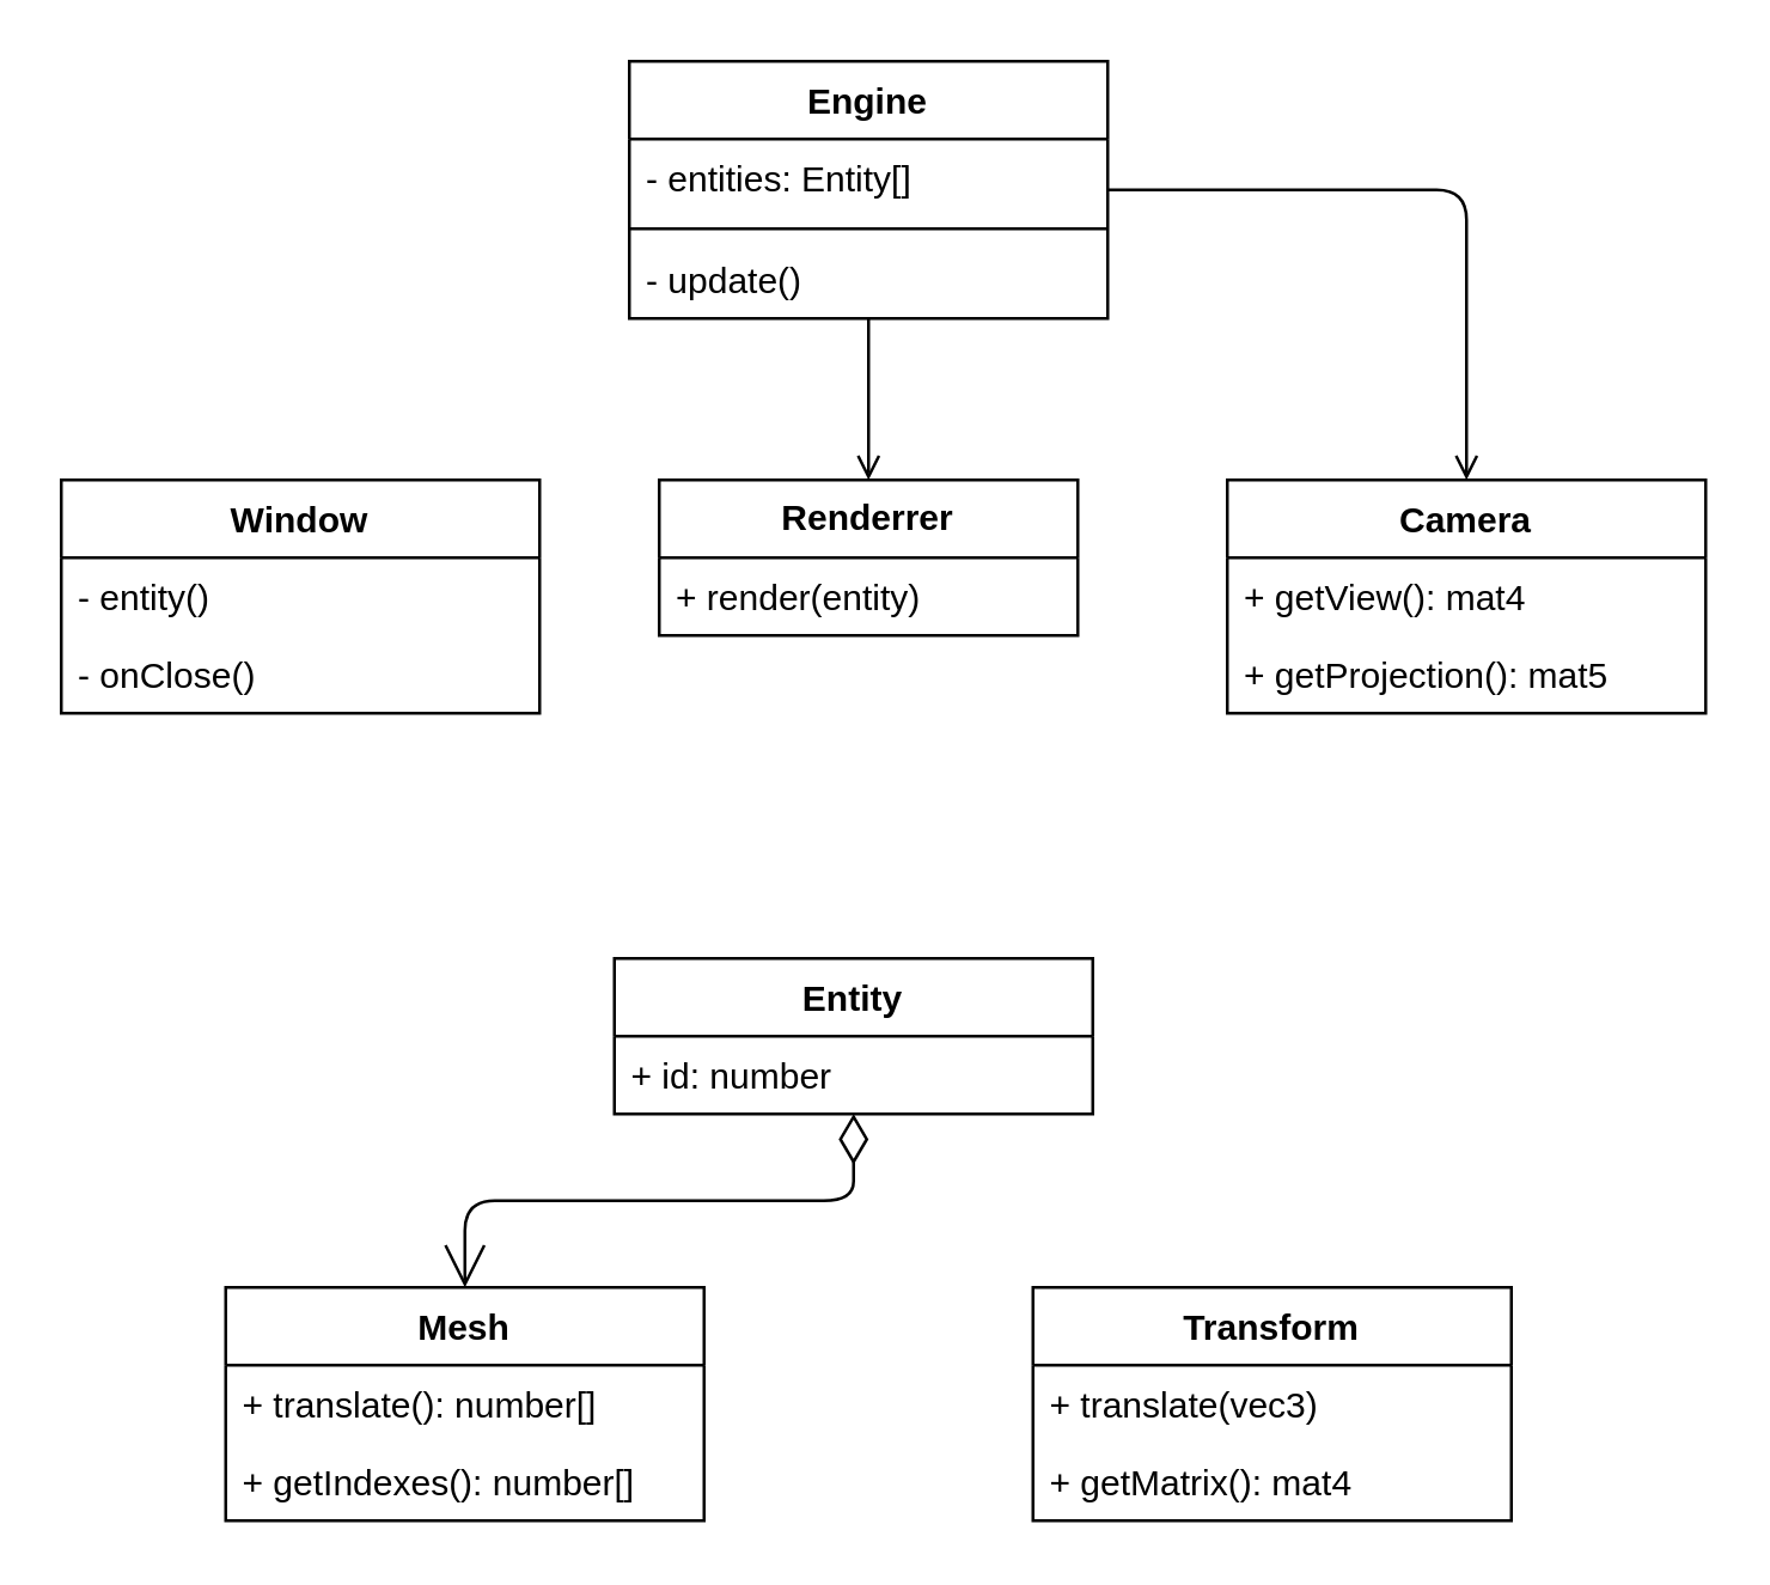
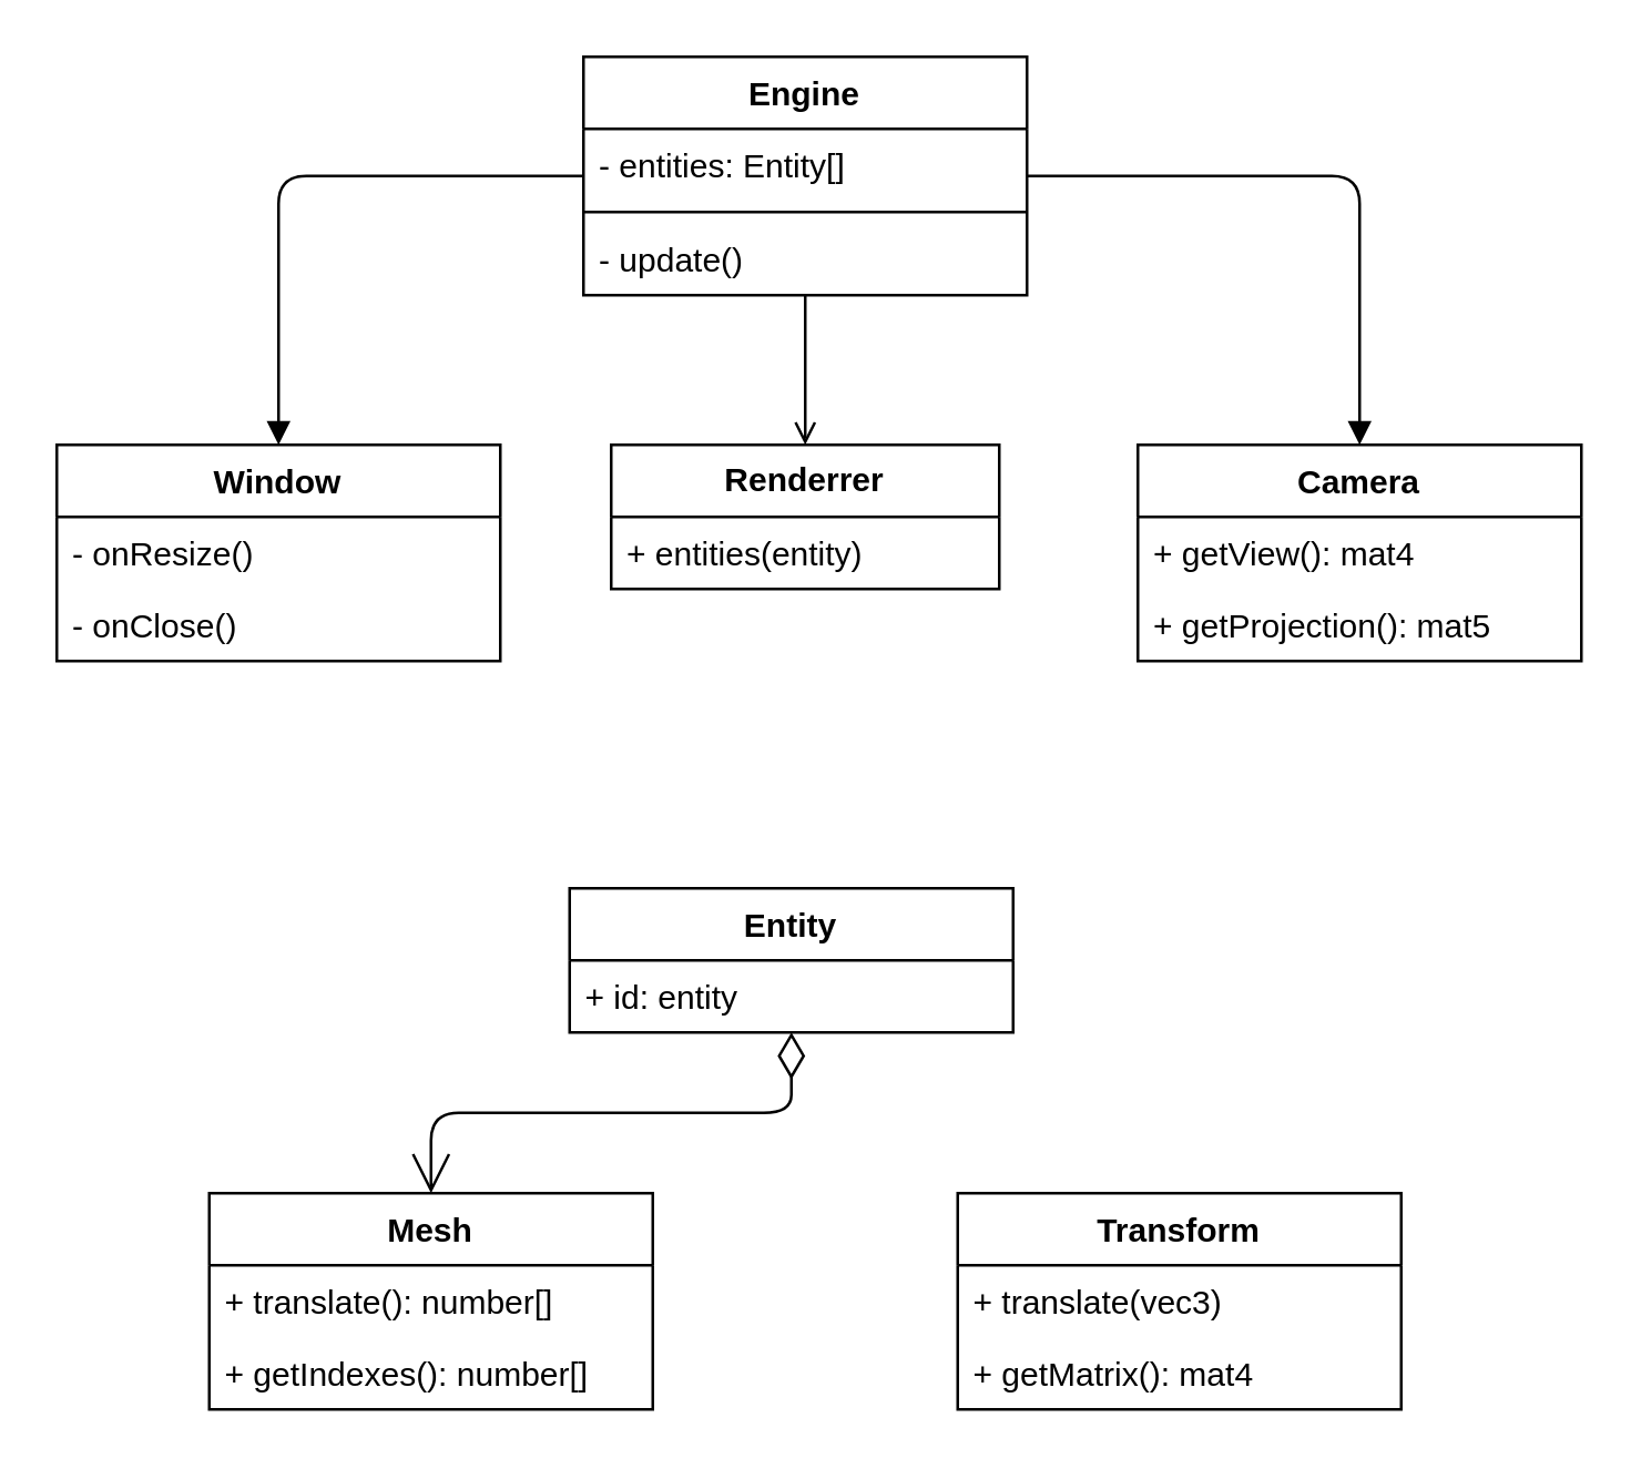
  <mxCell id="0" />
  <mxCell id="1" parent="0" />
  <mxCell id="2" value="Window" style="swimlane;fontStyle=1;align=center;verticalAlign=top;childLayout=stackLayout;horizontal=1;startSize=26;horizontalStack=0;resizeParent=1;resizeParentMax=0;resizeLast=0;collapsible=1;marginBottom=0;whiteSpace=wrap;html=1;rounded=0;" parent="1" vertex="1"><mxGeometry x="20" y="160" width="160" height="78" as="geometry"><mxRectangle x="420" y="360" width="100" height="30" as="alternateBounds" /></mxGeometry></mxCell>
- <mxCell id="3" value="- entity()" style="text;strokeColor=none;fillColor=none;align=left;verticalAlign=top;spacingLeft=4;spacingRight=4;overflow=hidden;rotatable=0;points=[[0,0.5],[1,0.5]];portConstraint=eastwest;whiteSpace=wrap;html=1;rounded=0;" vertex="1" parent="2"><mxGeometry y="26" width="160" height="26" as="geometry" /></mxCell>
+ <mxCell id="3" value="- onResize()" style="text;strokeColor=none;fillColor=none;align=left;verticalAlign=top;spacingLeft=4;spacingRight=4;overflow=hidden;rotatable=0;points=[[0,0.5],[1,0.5]];portConstraint=eastwest;whiteSpace=wrap;html=1;rounded=0;" vertex="1" parent="2"><mxGeometry y="26" width="160" height="26" as="geometry" /></mxCell>
  <mxCell id="4" value="- onClose()" style="text;strokeColor=none;fillColor=none;align=left;verticalAlign=top;spacingLeft=4;spacingRight=4;overflow=hidden;rotatable=0;points=[[0,0.5],[1,0.5]];portConstraint=eastwest;whiteSpace=wrap;html=1;rounded=0;" vertex="1" parent="2"><mxGeometry y="52" width="160" height="26" as="geometry" /></mxCell>
  <mxCell id="5" value="Engine" style="swimlane;fontStyle=1;align=center;verticalAlign=top;childLayout=stackLayout;horizontal=1;startSize=26;horizontalStack=0;resizeParent=1;resizeParentMax=0;resizeLast=0;collapsible=1;marginBottom=0;whiteSpace=wrap;html=1;rounded=0;" parent="1" vertex="1"><mxGeometry x="210" y="20" width="160" height="86" as="geometry" /></mxCell>
  <mxCell id="6" value="- entities: Entity[]" style="text;strokeColor=none;fillColor=none;align=left;verticalAlign=top;spacingLeft=4;spacingRight=4;overflow=hidden;rotatable=0;points=[[0,0.5],[1,0.5]];portConstraint=eastwest;whiteSpace=wrap;html=1;" vertex="1" parent="5"><mxGeometry y="26" width="160" height="26" as="geometry" /></mxCell>
  <mxCell id="7" value="" style="line;strokeWidth=1;fillColor=none;align=left;verticalAlign=middle;spacingTop=-1;spacingLeft=3;spacingRight=3;rotatable=0;labelPosition=right;points=[];portConstraint=eastwest;strokeColor=inherit;" vertex="1" parent="5"><mxGeometry y="52" width="160" height="8" as="geometry" /></mxCell>
  <mxCell id="8" value="- update()" style="text;strokeColor=none;fillColor=none;align=left;verticalAlign=top;spacingLeft=4;spacingRight=4;overflow=hidden;rotatable=0;points=[[0,0.5],[1,0.5]];portConstraint=eastwest;whiteSpace=wrap;html=1;rounded=0;" parent="5" vertex="1"><mxGeometry y="60" width="160" height="26" as="geometry" /></mxCell>
  <mxCell id="9" value="Mesh" style="swimlane;fontStyle=1;align=center;verticalAlign=top;childLayout=stackLayout;horizontal=1;startSize=26;horizontalStack=0;resizeParent=1;resizeParentMax=0;resizeLast=0;collapsible=1;marginBottom=0;whiteSpace=wrap;html=1;rounded=0;" vertex="1" parent="1"><mxGeometry x="75" y="430" width="160" height="78" as="geometry" /></mxCell>
  <mxCell id="10" value="+ translate(): number[]" style="text;strokeColor=none;fillColor=none;align=left;verticalAlign=top;spacingLeft=4;spacingRight=4;overflow=hidden;rotatable=0;points=[[0,0.5],[1,0.5]];portConstraint=eastwest;whiteSpace=wrap;html=1;rounded=0;" vertex="1" parent="9"><mxGeometry y="26" width="160" height="26" as="geometry" /></mxCell>
  <mxCell id="11" value="+ getIndexes(): number[]" style="text;strokeColor=none;fillColor=none;align=left;verticalAlign=top;spacingLeft=4;spacingRight=4;overflow=hidden;rotatable=0;points=[[0,0.5],[1,0.5]];portConstraint=eastwest;whiteSpace=wrap;html=1;rounded=0;" vertex="1" parent="9"><mxGeometry y="52" width="160" height="26" as="geometry" /></mxCell>
  <mxCell id="12" value="&lt;b&gt;Renderrer&lt;/b&gt;" style="swimlane;fontStyle=0;childLayout=stackLayout;horizontal=1;startSize=26;horizontalStack=0;resizeParent=1;resizeParentMax=0;resizeLast=0;collapsible=1;marginBottom=0;whiteSpace=wrap;html=1;rounded=0;" vertex="1" parent="1"><mxGeometry x="220" y="160" width="140" height="52" as="geometry" /></mxCell>
- <mxCell id="13" value="+ render(entity)" style="text;strokeColor=none;fillColor=none;align=left;verticalAlign=top;spacingLeft=4;spacingRight=4;overflow=hidden;rotatable=0;points=[[0,0.5],[1,0.5]];portConstraint=eastwest;whiteSpace=wrap;html=1;rounded=0;" vertex="1" parent="12"><mxGeometry y="26" width="140" height="26" as="geometry" /></mxCell>
+ <mxCell id="13" value="+ entities(entity)" style="text;strokeColor=none;fillColor=none;align=left;verticalAlign=top;spacingLeft=4;spacingRight=4;overflow=hidden;rotatable=0;points=[[0,0.5],[1,0.5]];portConstraint=eastwest;whiteSpace=wrap;html=1;rounded=0;" vertex="1" parent="12"><mxGeometry y="26" width="140" height="26" as="geometry" /></mxCell>
+ <mxCell id="14" value="" style="endArrow=block;endFill=1;html=1;align=left;verticalAlign=bottom;spacing=0;spacingLeft=0;edgeStyle=orthogonalEdgeStyle;strokeColor=default;curved=0;rounded=1;" edge="1" parent="1" source="5" target="2"><mxGeometry x="-0.177" y="4" relative="1" as="geometry"><mxPoint x="280" y="190" as="sourcePoint" /><mxPoint x="440" y="190" as="targetPoint" /><mxPoint as="offset" /></mxGeometry></mxCell>
  <mxCell id="15" value="" style="endArrow=open;endFill=1;html=1;align=left;verticalAlign=bottom;spacing=0;spacingLeft=0;edgeStyle=orthogonalEdgeStyle;strokeColor=default;curved=0;labelBackgroundColor=none;fontColor=none;noLabel=1;rounded=1;" edge="1" parent="1" source="5" target="12"><mxGeometry x="-0.177" y="4" relative="1" as="geometry"><mxPoint x="505" y="129.96" as="sourcePoint" /><mxPoint x="140" y="213.96" as="targetPoint" /><mxPoint as="offset" /></mxGeometry></mxCell>
  <mxCell id="16" value="Camera" style="swimlane;fontStyle=1;align=center;verticalAlign=top;childLayout=stackLayout;horizontal=1;startSize=26;horizontalStack=0;resizeParent=1;resizeParentMax=0;resizeLast=0;collapsible=1;marginBottom=0;whiteSpace=wrap;html=1;" vertex="1" parent="1"><mxGeometry x="410" y="160" width="160" height="78" as="geometry" /></mxCell>
  <mxCell id="17" value="+ getView(): mat4" style="text;strokeColor=none;fillColor=none;align=left;verticalAlign=top;spacingLeft=4;spacingRight=4;overflow=hidden;rotatable=0;points=[[0,0.5],[1,0.5]];portConstraint=eastwest;whiteSpace=wrap;html=1;" vertex="1" parent="16"><mxGeometry y="26" width="160" height="26" as="geometry" /></mxCell>
  <mxCell id="18" value="+ getProjection(): mat5" style="text;strokeColor=none;fillColor=none;align=left;verticalAlign=top;spacingLeft=4;spacingRight=4;overflow=hidden;rotatable=0;points=[[0,0.5],[1,0.5]];portConstraint=eastwest;whiteSpace=wrap;html=1;" vertex="1" parent="16"><mxGeometry y="52" width="160" height="26" as="geometry" /></mxCell>
- <mxCell id="19" value="" style="endArrow=open;endFill=1;html=1;align=left;verticalAlign=bottom;spacing=0;spacingLeft=0;edgeStyle=orthogonalEdgeStyle;strokeColor=default;curved=0;rounded=1;" edge="1" parent="1" source="5" target="16"><mxGeometry x="-0.177" y="4" relative="1" as="geometry"><mxPoint x="465" y="259.96" as="sourcePoint" /><mxPoint x="100" y="343.96" as="targetPoint" /><mxPoint as="offset" /></mxGeometry></mxCell>
+ <mxCell id="19" value="" style="endArrow=block;endFill=1;html=1;align=left;verticalAlign=bottom;spacing=0;spacingLeft=0;edgeStyle=orthogonalEdgeStyle;strokeColor=default;curved=0;rounded=1;" edge="1" parent="1" source="5" target="16"><mxGeometry x="-0.177" y="4" relative="1" as="geometry"><mxPoint x="465" y="259.96" as="sourcePoint" /><mxPoint x="100" y="343.96" as="targetPoint" /><mxPoint as="offset" /></mxGeometry></mxCell>
  <mxCell id="20" value="Entity" style="swimlane;fontStyle=1;align=center;verticalAlign=top;childLayout=stackLayout;horizontal=1;startSize=26;horizontalStack=0;resizeParent=1;resizeParentMax=0;resizeLast=0;collapsible=1;marginBottom=0;whiteSpace=wrap;html=1;" vertex="1" parent="1"><mxGeometry x="205" y="320" width="160" height="52" as="geometry" /></mxCell>
- <mxCell id="21" value="+ id: number" style="text;strokeColor=none;fillColor=none;align=left;verticalAlign=top;spacingLeft=4;spacingRight=4;overflow=hidden;rotatable=0;points=[[0,0.5],[1,0.5]];portConstraint=eastwest;whiteSpace=wrap;html=1;" vertex="1" parent="20"><mxGeometry y="26" width="160" height="26" as="geometry" /></mxCell>
+ <mxCell id="21" value="+ id: entity" style="text;strokeColor=none;fillColor=none;align=left;verticalAlign=top;spacingLeft=4;spacingRight=4;overflow=hidden;rotatable=0;points=[[0,0.5],[1,0.5]];portConstraint=eastwest;whiteSpace=wrap;html=1;" vertex="1" parent="20"><mxGeometry y="26" width="160" height="26" as="geometry" /></mxCell>
  <mxCell id="22" value="1" style="endArrow=open;html=1;endSize=12;startArrow=diamondThin;startSize=14;startFill=0;edgeStyle=orthogonalEdgeStyle;align=left;verticalAlign=bottom;labelBackgroundColor=none;fontColor=none;noLabel=1;" edge="1" parent="1" source="20" target="9"><mxGeometry x="-1" y="3" relative="1" as="geometry"><mxPoint x="385" y="230" as="sourcePoint" /><mxPoint x="545" y="230" as="targetPoint" /></mxGeometry></mxCell>
  <mxCell id="23" value="Transform" style="swimlane;fontStyle=1;align=center;verticalAlign=top;childLayout=stackLayout;horizontal=1;startSize=26;horizontalStack=0;resizeParent=1;resizeParentMax=0;resizeLast=0;collapsible=1;marginBottom=0;whiteSpace=wrap;html=1;" vertex="1" parent="1"><mxGeometry x="345" y="430" width="160" height="78" as="geometry" /></mxCell>
  <mxCell id="24" value="+ translate(vec3)" style="text;strokeColor=none;fillColor=none;align=left;verticalAlign=top;spacingLeft=4;spacingRight=4;overflow=hidden;rotatable=0;points=[[0,0.5],[1,0.5]];portConstraint=eastwest;whiteSpace=wrap;html=1;" vertex="1" parent="23"><mxGeometry y="26" width="160" height="26" as="geometry" /></mxCell>
  <mxCell id="25" value="+ getMatrix(): mat4" style="text;strokeColor=none;fillColor=none;align=left;verticalAlign=top;spacingLeft=4;spacingRight=4;overflow=hidden;rotatable=0;points=[[0,0.5],[1,0.5]];portConstraint=eastwest;whiteSpace=wrap;html=1;" vertex="1" parent="23"><mxGeometry y="52" width="160" height="26" as="geometry" /></mxCell>
